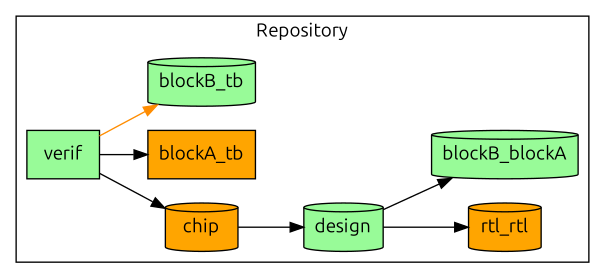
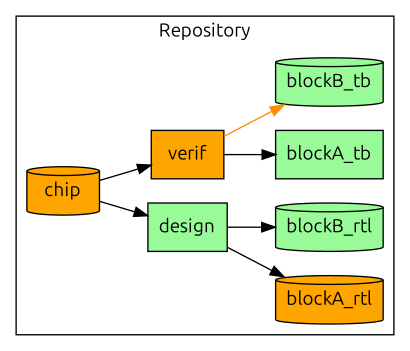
  digraph {
    fontname=Ubuntu
    rankdir=LR
    node [fillcolor=palegreen fontname=Ubuntu shape=cylinder style=filled]
    edge [color=black fontname=Ubuntu]
    chip [fillcolor=orange]
-   design
-   verif [shape=box]
-   blockA_rtl [fillcolor=orange label=rtl_rtl]
-   blockB_rtl [label=blockB_blockA]
-   blockA_tb [fillcolor=orange shape=box]
+   design [shape=box]
+   verif [fillcolor=orange shape=box]
+   blockA_rtl [fillcolor=orange]
+   blockB_rtl
+   blockA_tb [shape=box]
    blockB_tb
    subgraph cluster_1 {
      label=Repository
      chip
      design
      verif
      blockA_rtl
      blockB_rtl
      blockA_tb
      blockB_tb
    }
    chip -> design
-   verif -> chip
+   chip -> verif
    design -> blockA_rtl
    design -> blockB_rtl
    verif -> blockA_tb
    verif -> blockB_tb [color=darkorange]
  }
